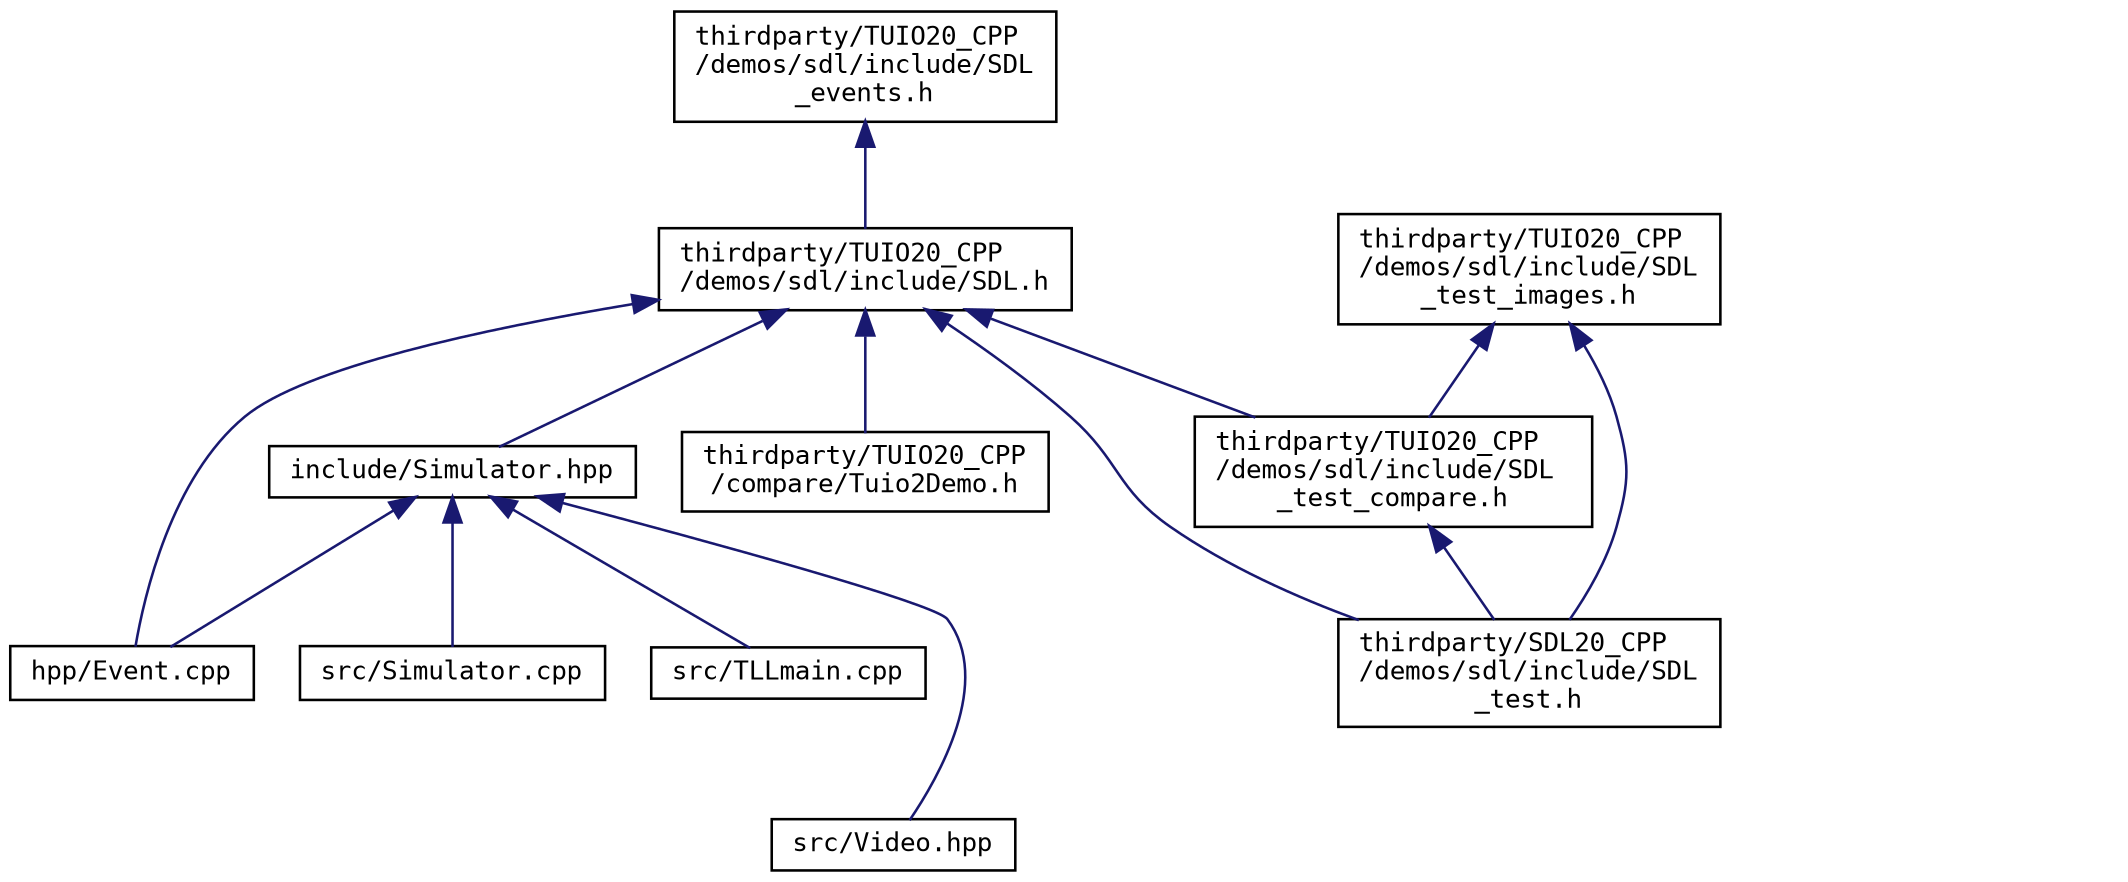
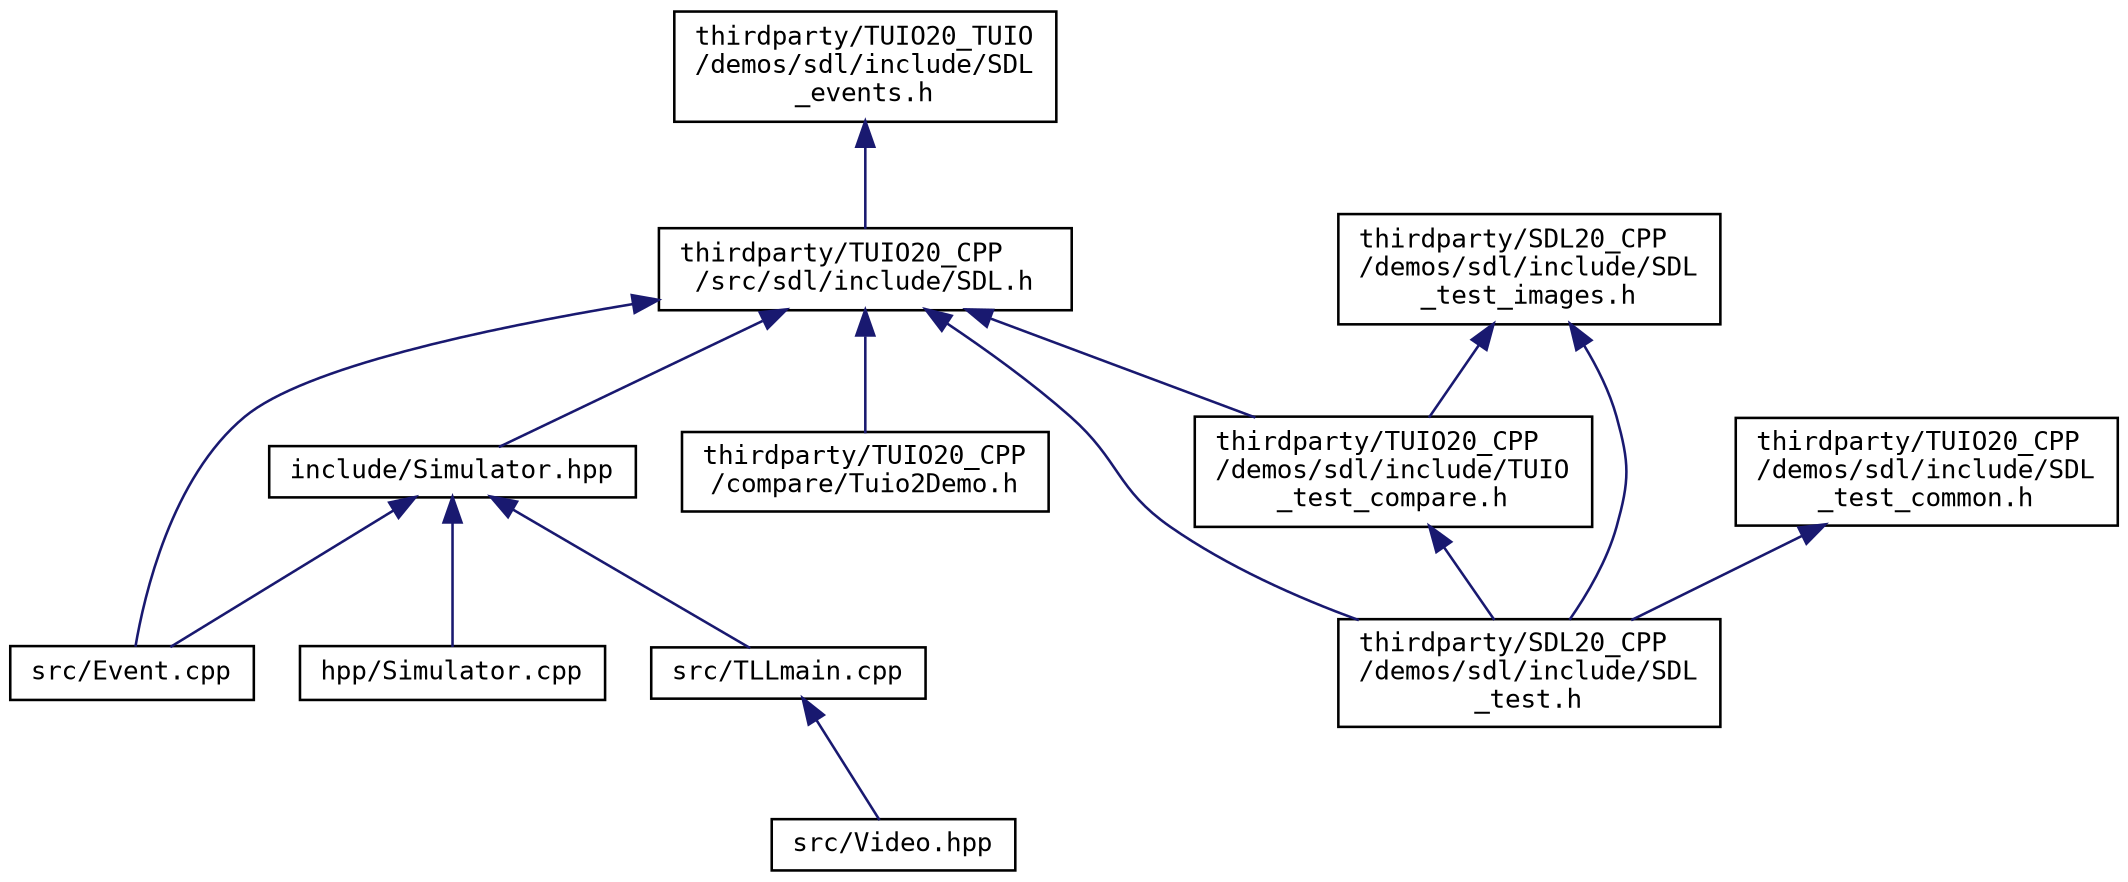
  digraph {
    fontname="DejaVu Sans Mono"
    node [color=black fillcolor=white fontname="DejaVu Sans Mono" fontsize=10 shape=record style=filled]
    edge [color=midnightblue dir=back fontname="DejaVu Sans Mono" fontsize=10 labelfontname=Helvetica labelfontsize=10 style=solid]
-   n1 [height=0.2 label="thirdparty/TUIO20_CPP\l/demos/sdl/include/SDL\l_events.h" width=0.4]
-   n2 [height=0.2 label="thirdparty/TUIO20_CPP\l/demos/sdl/include/SDL.h" width=0.4]
+   n1 [height=0.2 label="thirdparty/TUIO20_TUIO\l/demos/sdl/include/SDL\l_events.h" width=0.4]
+   n2 [height=0.2 label="thirdparty/TUIO20_CPP\l/src/sdl/include/SDL.h" width=0.4]
    n3 [height=0.2 label="include/Simulator.hpp" width=0.4]
-   n4 [height=0.2 label="hpp/Event.cpp" width=0.4]
+   n4 [height=0.2 label="src/Event.cpp" width=0.4]
    n5 [height=0.2 label="thirdparty/TUIO20_CPP\l/compare/Tuio2Demo.h" width=0.4]
    n6 [height=0.2 label="thirdparty/SDL20_CPP\l/demos/sdl/include/SDL\l_test.h" width=0.4]
-   n7 [height=0.2 label="thirdparty/TUIO20_CPP\l/demos/sdl/include/SDL\l_test_compare.h" width=0.4]
-   n8 [height=0.2 label="src/Simulator.cpp" width=0.4]
+   n7 [height=0.2 label="thirdparty/TUIO20_CPP\l/demos/sdl/include/TUIO\l_test_compare.h" width=0.4]
+   n8 [height=0.2 label="hpp/Simulator.cpp" width=0.4]
    n9 [height=0.2 label="src/TLLmain.cpp" width=0.4]
    n10 [height=0.2 label="src/Video.hpp" width=0.4]
-   n12 [height=0.2 label="thirdparty/TUIO20_CPP\l/demos/sdl/include/SDL\l_test_images.h" width=0.4]
+   n11 [height=0.2 label="thirdparty/TUIO20_CPP\l/demos/sdl/include/SDL\l_test_common.h" width=0.4]
+   n12 [height=0.2 label="thirdparty/SDL20_CPP\l/demos/sdl/include/SDL\l_test_images.h" width=0.4]
    n1 -> n2
    n2 -> n3
    n2 -> n4
    n2 -> n5
    n2 -> n6
    n2 -> n7
    n3 -> n4
    n3 -> n8
    n3 -> n9
-   n3 -> n10
+   n9 -> n10
    n7 -> n6
+   n11 -> n6
    n12 -> n6
    n12 -> n7
  }
